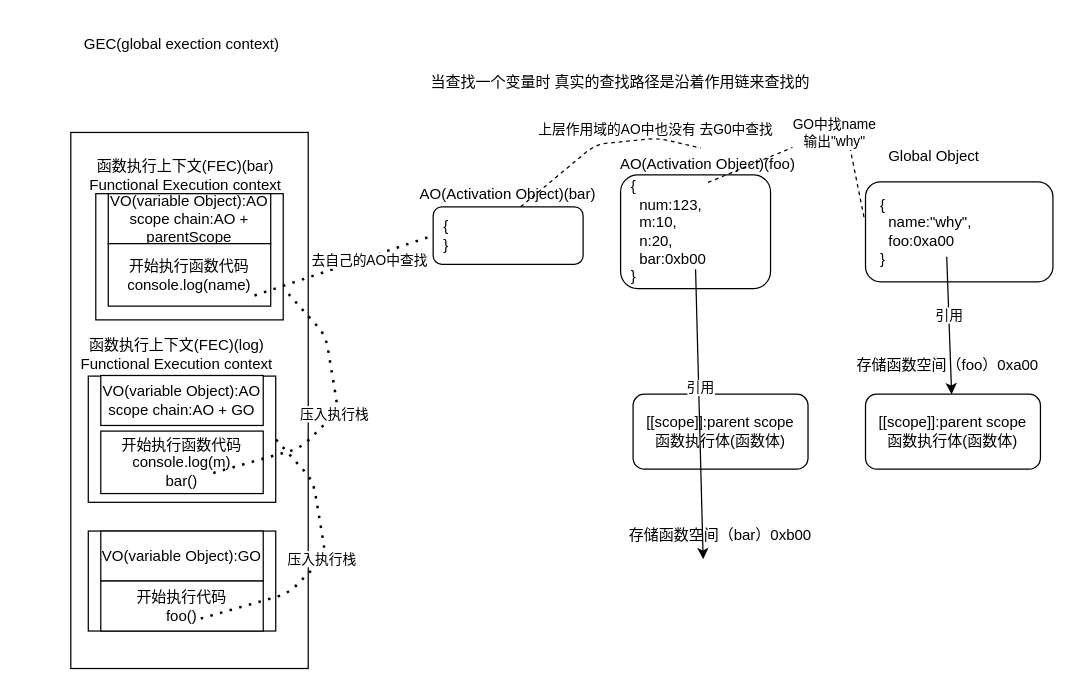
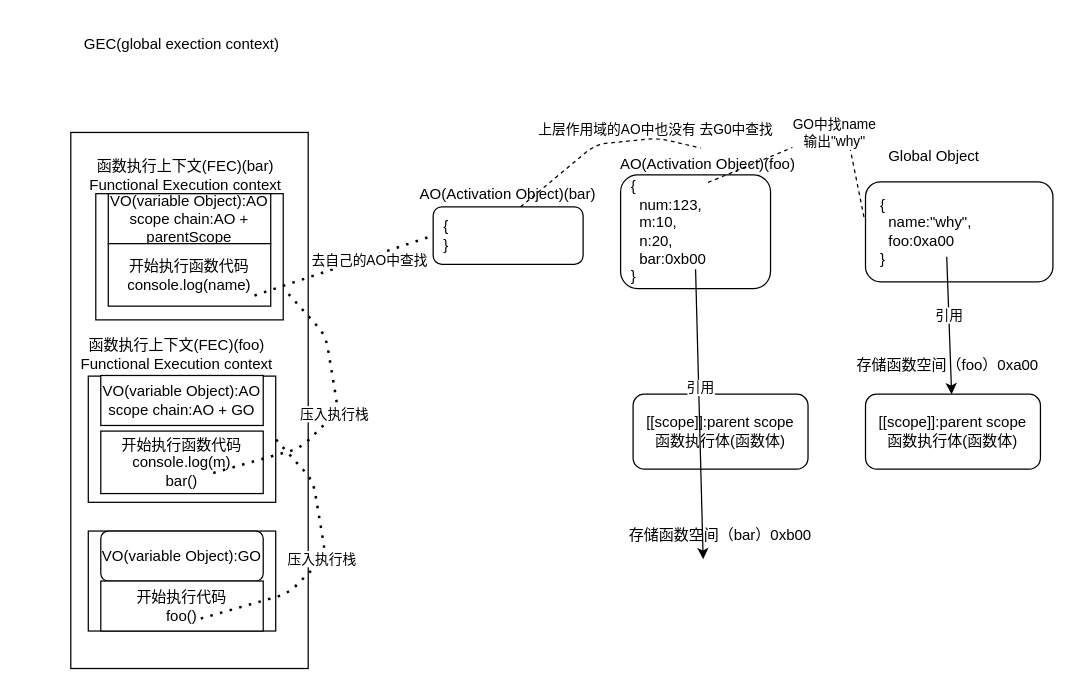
  <mxCell id="0" />
  <mxCell id="1" parent="0" />
  <mxCell id="2" value="" style="rounded=0;whiteSpace=wrap;html=1;" parent="1" vertex="1"><mxGeometry x="56" y="105.5" width="190" height="429" as="geometry" /></mxCell>
  <mxCell id="3" value="GEC(global exection context)" style="text;html=1;strokeColor=none;fillColor=none;align=center;verticalAlign=middle;whiteSpace=wrap;rounded=0;" parent="1" vertex="1"><mxGeometry x="20" y="20" width="250" height="30" as="geometry" /></mxCell>
  <mxCell id="4" value="" style="rounded=0;whiteSpace=wrap;html=1;" parent="1" vertex="1"><mxGeometry x="70" y="424.5" width="150" height="80" as="geometry" /></mxCell>
- <mxCell id="5" value="VO(variable Object):GO" style="rounded=0;whiteSpace=wrap;html=1;" parent="1" vertex="1"><mxGeometry x="80" y="424.5" width="130" height="40" as="geometry" /></mxCell>
+ <mxCell id="5" value="VO(variable Object):GO" style="whiteSpace=wrap;html=1;rounded=1;" parent="1" vertex="1"><mxGeometry x="80" y="424.5" width="130" height="40" as="geometry" /></mxCell>
  <mxCell id="6" value="开始执行代码&lt;br&gt;foo()" style="rounded=0;whiteSpace=wrap;html=1;" parent="1" vertex="1"><mxGeometry x="80" y="464.5" width="130" height="40" as="geometry" /></mxCell>
  <mxCell id="7" value="&amp;nbsp; &amp;nbsp;{&lt;br&gt;&amp;nbsp; &amp;nbsp; &amp;nbsp;name:&quot;why&quot;,&lt;br&gt;&amp;nbsp; &amp;nbsp; &amp;nbsp;foo:0xa00&lt;br&gt;&amp;nbsp; &amp;nbsp;}" style="rounded=1;whiteSpace=wrap;html=1;align=left;" parent="1" vertex="1"><mxGeometry x="692" y="145" width="150" height="80" as="geometry" /></mxCell>
  <mxCell id="8" value="Global Object" style="text;html=1;strokeColor=none;fillColor=none;align=center;verticalAlign=middle;whiteSpace=wrap;rounded=0;" parent="1" vertex="1"><mxGeometry x="677" y="115" width="140" height="20" as="geometry" /></mxCell>
  <mxCell id="9" value="[[scope]]:parent scope&lt;br&gt;函数执行体(函数体)" style="rounded=1;whiteSpace=wrap;html=1;" parent="1" vertex="1"><mxGeometry x="692" y="315" width="140" height="60" as="geometry" /></mxCell>
  <mxCell id="10" value="存储函数空间（foo）0xa00" style="text;html=1;strokeColor=none;fillColor=none;align=center;verticalAlign=middle;whiteSpace=wrap;rounded=0;" parent="1" vertex="1"><mxGeometry x="678" y="287" width="160" height="10" as="geometry" /></mxCell>
  <mxCell id="11" value="" style="endArrow=classic;html=1;" parent="1" target="9" edge="1"><mxGeometry width="50" height="50" relative="1" as="geometry"><mxPoint x="757" y="205" as="sourcePoint" /><mxPoint x="787" y="295" as="targetPoint" /></mxGeometry></mxCell>
  <mxCell id="12" value="引用" style="edgeLabel;html=1;align=center;verticalAlign=middle;resizable=0;points=[];" parent="11" vertex="1" connectable="0"><mxGeometry x="-0.141" relative="1" as="geometry"><mxPoint as="offset" /></mxGeometry></mxCell>
  <mxCell id="13" value="函数执行上下文(FEC)(bar)&lt;br&gt;Functional Execution context" style="text;html=1;strokeColor=none;fillColor=none;align=center;verticalAlign=middle;whiteSpace=wrap;rounded=0;" parent="1" vertex="1"><mxGeometry x="43" y="124.5" width="210" height="30" as="geometry" /></mxCell>
  <mxCell id="14" value="" style="rounded=0;whiteSpace=wrap;html=1;" parent="1" vertex="1"><mxGeometry x="70" y="300.5" width="150" height="101" as="geometry" /></mxCell>
  <mxCell id="15" value="VO(variable Object):AO&lt;br&gt;scope chain:AO + GO" style="rounded=0;whiteSpace=wrap;html=1;" parent="1" vertex="1"><mxGeometry x="80" y="300" width="130" height="40" as="geometry" /></mxCell>
  <mxCell id="16" value="&amp;nbsp; {&lt;br&gt;&amp;nbsp; &amp;nbsp; num:123,&lt;br&gt;&amp;nbsp; &amp;nbsp; m:10,&lt;br&gt;&amp;nbsp; &amp;nbsp; n:20,&lt;br&gt;&amp;nbsp; &amp;nbsp; bar:0xb00&lt;br&gt;&amp;nbsp; }&amp;nbsp;" style="rounded=1;whiteSpace=wrap;html=1;align=left;" parent="1" vertex="1"><mxGeometry x="496" y="139.5" width="120" height="91" as="geometry" /></mxCell>
  <mxCell id="17" value="AO(Activation Object)(foo)" style="text;html=1;strokeColor=none;fillColor=none;align=center;verticalAlign=middle;whiteSpace=wrap;rounded=0;" parent="1" vertex="1"><mxGeometry x="476" y="121" width="180" height="20" as="geometry" /></mxCell>
  <mxCell id="18" value="开始执行函数代码&lt;br&gt;console.log(m)&lt;br&gt;bar()" style="rounded=0;whiteSpace=wrap;html=1;" parent="1" vertex="1"><mxGeometry x="80" y="344.5" width="130" height="50" as="geometry" /></mxCell>
- <mxCell id="19" value="当查找一个变量时 真实的查找路径是沿着作用链来查找的" style="text;html=1;strokeColor=none;fillColor=none;align=center;verticalAlign=middle;whiteSpace=wrap;rounded=0;" parent="1" vertex="1"><mxGeometry x="336" y="55.5" width="320" height="20" as="geometry" /></mxCell>
  <mxCell id="20" value="[[scope]]:parent scope&lt;br&gt;函数执行体(函数体)" style="rounded=1;whiteSpace=wrap;html=1;" vertex="1" parent="1"><mxGeometry x="506" y="315" width="140" height="60" as="geometry" /></mxCell>
  <mxCell id="21" value="存储函数空间（bar）0xb00" style="text;html=1;strokeColor=none;fillColor=none;align=center;verticalAlign=middle;whiteSpace=wrap;rounded=0;" vertex="1" parent="1"><mxGeometry x="496" y="410" width="160" height="35" as="geometry" /></mxCell>
  <mxCell id="22" value="压入执行栈" style="endArrow=none;dashed=1;html=1;dashPattern=1 3;strokeWidth=2;entryX=1;entryY=0.5;entryDx=0;entryDy=0;" edge="1" parent="1" target="14"><mxGeometry width="50" height="50" relative="1" as="geometry"><mxPoint x="160" y="494.5" as="sourcePoint" /><mxPoint x="270" y="344.5" as="targetPoint" /><Array as="points"><mxPoint x="230" y="474.5" /><mxPoint x="260" y="444.5" /><mxPoint x="250" y="384.5" /></Array></mxGeometry></mxCell>
  <mxCell id="23" value="" style="rounded=0;whiteSpace=wrap;html=1;" vertex="1" parent="1"><mxGeometry x="76" y="154.5" width="150" height="101" as="geometry" /></mxCell>
  <mxCell id="24" value="VO(variable Object):AO&lt;br&gt;scope chain:AO + parentScope" style="rounded=0;whiteSpace=wrap;html=1;" vertex="1" parent="1"><mxGeometry x="86" y="154.5" width="130" height="40" as="geometry" /></mxCell>
  <mxCell id="25" value="开始执行函数代码&lt;br&gt;console.log(name)" style="rounded=0;whiteSpace=wrap;html=1;" vertex="1" parent="1"><mxGeometry x="86" y="194.5" width="130" height="50" as="geometry" /></mxCell>
- <mxCell id="26" value="函数执行上下文(FEC)(log)&lt;br&gt;Functional Execution context" style="text;html=1;strokeColor=none;fillColor=none;align=center;verticalAlign=middle;whiteSpace=wrap;rounded=0;" vertex="1" parent="1"><mxGeometry x="36" y="267.5" width="210" height="30" as="geometry" /></mxCell>
+ <mxCell id="26" value="函数执行上下文(FEC)(foo)&lt;br&gt;Functional Execution context" style="text;html=1;strokeColor=none;fillColor=none;align=center;verticalAlign=middle;whiteSpace=wrap;rounded=0;" vertex="1" parent="1"><mxGeometry x="36" y="267.5" width="210" height="30" as="geometry" /></mxCell>
  <mxCell id="27" value="压入执行栈" style="endArrow=none;dashed=1;html=1;dashPattern=1 3;strokeWidth=2;entryX=1;entryY=0.5;entryDx=0;entryDy=0;" edge="1" parent="1"><mxGeometry width="50" height="50" relative="1" as="geometry"><mxPoint x="170" y="378" as="sourcePoint" /><mxPoint x="230" y="234.5" as="targetPoint" /><Array as="points"><mxPoint x="240" y="358" /><mxPoint x="270" y="328" /><mxPoint x="260" y="268" /></Array></mxGeometry></mxCell>
  <mxCell id="28" value="&amp;nbsp; {&lt;br&gt;&amp;nbsp; }" style="rounded=1;whiteSpace=wrap;html=1;align=left;" vertex="1" parent="1"><mxGeometry x="346" y="165" width="120" height="46" as="geometry" /></mxCell>
  <mxCell id="29" value="AO(Activation Object)(bar)" style="text;html=1;strokeColor=none;fillColor=none;align=center;verticalAlign=middle;whiteSpace=wrap;rounded=0;" vertex="1" parent="1"><mxGeometry x="316" y="145" width="180" height="20" as="geometry" /></mxCell>
  <mxCell id="30" value="" style="endArrow=classic;html=1;entryX=0.413;entryY=1.057;entryDx=0;entryDy=0;entryPerimeter=0;" edge="1" parent="1" target="21"><mxGeometry width="50" height="50" relative="1" as="geometry"><mxPoint x="556" y="215" as="sourcePoint" /><mxPoint x="556" y="297.5" as="targetPoint" /></mxGeometry></mxCell>
  <mxCell id="31" value="引用" style="edgeLabel;html=1;align=center;verticalAlign=middle;resizable=0;points=[];" vertex="1" connectable="0" parent="30"><mxGeometry x="-0.188" y="1" relative="1" as="geometry"><mxPoint y="1" as="offset" /></mxGeometry></mxCell>
  <mxCell id="32" value="" style="endArrow=none;dashed=1;html=1;dashPattern=1 3;strokeWidth=2;entryX=0;entryY=0.5;entryDx=0;entryDy=0;" edge="1" parent="1" target="28"><mxGeometry width="50" height="50" relative="1" as="geometry"><mxPoint x="203" y="236" as="sourcePoint" /><mxPoint x="253" y="186" as="targetPoint" /></mxGeometry></mxCell>
  <mxCell id="33" value="去自己的AO中查找" style="edgeLabel;html=1;align=center;verticalAlign=middle;resizable=0;points=[];" vertex="1" connectable="0" parent="32"><mxGeometry x="0.271" y="-2" relative="1" as="geometry"><mxPoint as="offset" /></mxGeometry></mxCell>
  <mxCell id="34" value="上层作用域的AO中也没有 去G0中查找" style="endArrow=none;dashed=1;html=1;entryX=0.467;entryY=-0.15;entryDx=0;entryDy=0;entryPerimeter=0;" edge="1" parent="1" target="17"><mxGeometry x="0.549" y="7" width="50" height="50" relative="1" as="geometry"><mxPoint x="416" y="165" as="sourcePoint" /><mxPoint x="546" y="115" as="targetPoint" /><Array as="points"><mxPoint x="476" y="115" /><mxPoint x="526" y="110" /></Array><mxPoint as="offset" /></mxGeometry></mxCell>
  <mxCell id="35" value="" style="endArrow=none;dashed=1;html=1;entryX=-0.007;entryY=0.363;entryDx=0;entryDy=0;entryPerimeter=0;" edge="1" parent="1" target="7"><mxGeometry width="50" height="50" relative="1" as="geometry"><mxPoint x="566" y="145.5" as="sourcePoint" /><mxPoint x="616" y="95.5" as="targetPoint" /><Array as="points"><mxPoint x="676" y="100" /></Array></mxGeometry></mxCell>
  <mxCell id="36" value="GO中找name&lt;br&gt;输出&quot;why&quot;" style="edgeLabel;html=1;align=center;verticalAlign=middle;resizable=0;points=[];" vertex="1" connectable="0" parent="35"><mxGeometry x="-0.097" y="3" relative="1" as="geometry"><mxPoint x="20" y="-4" as="offset" /></mxGeometry></mxCell>
